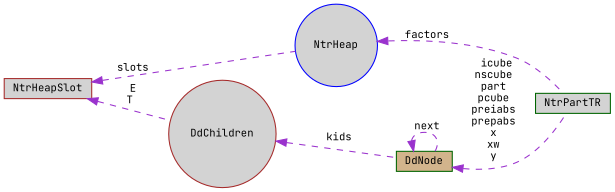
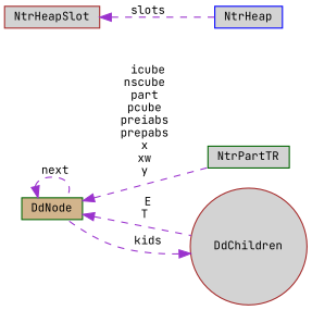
  digraph {
    fontname="JetBrains Mono"
    rankdir=LR
    node [color=darkgreen fillcolor=lightgrey fontname="JetBrains Mono" fontsize=10 shape=box style=filled]
    edge [color=darkorchid3 dir=back fontname="JetBrains Mono" fontsize=10 labelfontname=Helvetica labelfontsize=10 style=dashed]
    n1 [fontcolor=black height=0.2 label=NtrPartTR width=0.4]
-   n2 [color=blue height=0.2 label=NtrHeap shape=circle width=0.4]
+   n2 [color=blue height=0.2 label=NtrHeap width=0.4]
    n3 [color=brown height=0.2 label=NtrHeapSlot width=0.4]
    n4 [fillcolor=tan height=0.2 label=DdNode width=0.4]
    n5 [color=brown height=0.2 label=DdChildren shape=circle width=0.4]
-   n2 -> n1 [label=" factors"]
    n3 -> n2 [label=" slots"]
    n4 -> n1 [label=" icube\nnscube\npart\npcube\npreiabs\nprepabs\nx\nxw\ny"]
    n4 -> n4 [label=" next"]
-   n3 -> n5 [label=" E\nT"]
+   n4 -> n5 [label=" E\nT"]
    n5 -> n4 [label=" kids"]
  }
